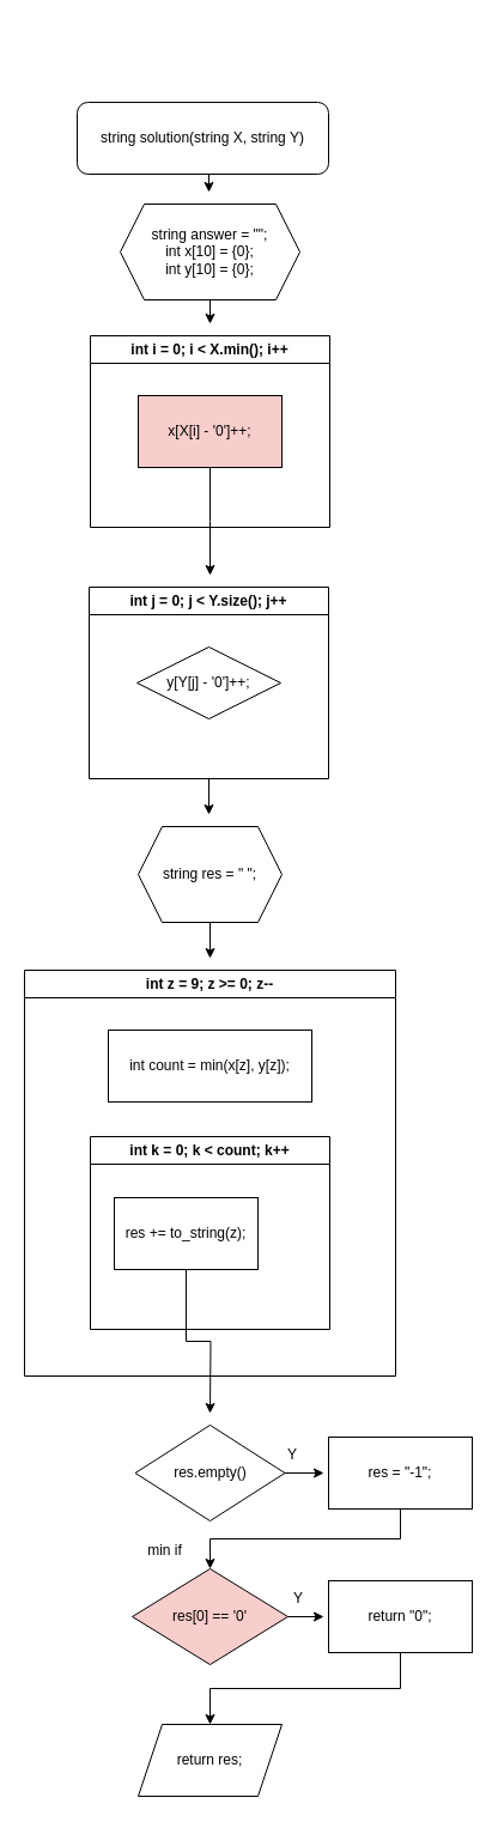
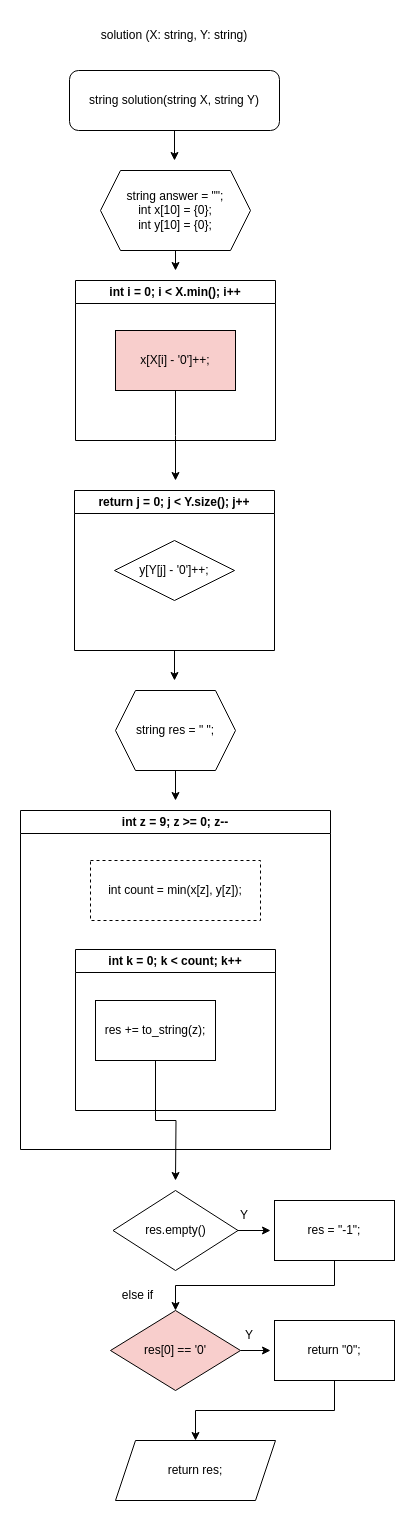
  <mxCell id="0" />
  <mxCell id="1" parent="0" />
  <mxCell id="2" style="edgeStyle=orthogonalEdgeStyle;rounded=0;orthogonalLoop=1;jettySize=auto;html=1;exitX=0.5;exitY=1;exitDx=0;exitDy=0;" edge="1" parent="1" source="3"><mxGeometry relative="1" as="geometry"><mxPoint x="174" y="160" as="targetPoint" /></mxGeometry></mxCell>
- <mxCell id="3" value="string solution(string X, string Y)" style="rounded=1;whiteSpace=wrap;html=1;" vertex="1" parent="1"><mxGeometry x="64" y="85" width="210" height="60" as="geometry" /></mxCell>
+ <mxCell id="3" value="string solution(string X, string Y)" style="rounded=1;whiteSpace=wrap;html=1;" vertex="1" parent="1"><mxGeometry x="69" y="70" width="210" height="60" as="geometry" /></mxCell>
+ <mxCell id="4" value="solution (X: string, Y: string)" style="text;html=1;strokeColor=none;fillColor=none;align=center;verticalAlign=middle;whiteSpace=wrap;rounded=0;" vertex="1" parent="1"><mxGeometry x="74" y="20" width="200" height="30" as="geometry" /></mxCell>
  <mxCell id="5" style="edgeStyle=orthogonalEdgeStyle;rounded=0;orthogonalLoop=1;jettySize=auto;html=1;exitX=0.5;exitY=1;exitDx=0;exitDy=0;" edge="1" parent="1" source="6"><mxGeometry relative="1" as="geometry"><mxPoint x="175" y="270" as="targetPoint" /></mxGeometry></mxCell>
  <mxCell id="6" value="string answer = &quot;&quot;;&lt;br&gt;int x[10] = {0};&lt;br&gt;int y[10] = {0};" style="shape=hexagon;perimeter=hexagonPerimeter2;whiteSpace=wrap;html=1;fixedSize=1;" vertex="1" parent="1"><mxGeometry x="100" y="170" width="150" height="80" as="geometry" /></mxCell>
  <mxCell id="7" value="int i = 0; i &amp;lt; X.min(); i++" style="swimlane;whiteSpace=wrap;html=1;" vertex="1" parent="1"><mxGeometry x="75" y="280" width="200" height="160" as="geometry" /></mxCell>
  <mxCell id="8" style="edgeStyle=orthogonalEdgeStyle;rounded=0;orthogonalLoop=1;jettySize=auto;html=1;exitX=0.5;exitY=1;exitDx=0;exitDy=0;" edge="1" parent="7" source="9"><mxGeometry relative="1" as="geometry"><mxPoint x="100" y="200" as="targetPoint" /></mxGeometry></mxCell>
  <mxCell id="9" value="x[X[i] - '0']++;" style="rounded=0;whiteSpace=wrap;html=1;fillColor=#f8cecc;" vertex="1" parent="7"><mxGeometry x="40" y="50" width="120" height="60" as="geometry" /></mxCell>
  <mxCell id="10" style="edgeStyle=orthogonalEdgeStyle;rounded=0;orthogonalLoop=1;jettySize=auto;html=1;exitX=0.5;exitY=1;exitDx=0;exitDy=0;" edge="1" parent="1" source="11"><mxGeometry relative="1" as="geometry"><mxPoint x="174" y="680" as="targetPoint" /></mxGeometry></mxCell>
- <mxCell id="11" value="int j = 0; j &amp;lt; Y.size(); j++" style="swimlane;whiteSpace=wrap;html=1;" vertex="1" parent="1"><mxGeometry x="74" y="490" width="200" height="160" as="geometry" /></mxCell>
+ <mxCell id="11" value="return j = 0; j &amp;lt; Y.size(); j++" style="swimlane;whiteSpace=wrap;html=1;" vertex="1" parent="1"><mxGeometry x="74" y="490" width="200" height="160" as="geometry" /></mxCell>
  <mxCell id="12" value="y[Y[j] - '0']++;" style="rhombus;whiteSpace=wrap;html=1;" vertex="1" parent="11"><mxGeometry x="40" y="50" width="120" height="60" as="geometry" /></mxCell>
  <mxCell id="13" style="edgeStyle=orthogonalEdgeStyle;rounded=0;orthogonalLoop=1;jettySize=auto;html=1;exitX=0.5;exitY=1;exitDx=0;exitDy=0;" edge="1" parent="1" source="14"><mxGeometry relative="1" as="geometry"><mxPoint x="175" y="800" as="targetPoint" /></mxGeometry></mxCell>
  <mxCell id="14" value="string res = &quot; &quot;;" style="shape=hexagon;perimeter=hexagonPerimeter2;whiteSpace=wrap;html=1;fixedSize=1;" vertex="1" parent="1"><mxGeometry x="115" y="690" width="120" height="80" as="geometry" /></mxCell>
  <mxCell id="15" value="int z = 9; z &amp;gt;= 0; z--" style="swimlane;whiteSpace=wrap;html=1;" vertex="1" parent="1"><mxGeometry x="20" y="810" width="310" height="339" as="geometry" /></mxCell>
- <mxCell id="16" value="int count = min(x[z], y[z]);" style="rounded=0;whiteSpace=wrap;html=1;" vertex="1" parent="15"><mxGeometry x="70" y="50" width="170" height="60" as="geometry" /></mxCell>
+ <mxCell id="16" value="int count = min(x[z], y[z]);" style="rounded=0;whiteSpace=wrap;html=1;dashed=1;" vertex="1" parent="15"><mxGeometry x="70" y="50" width="170" height="60" as="geometry" /></mxCell>
  <mxCell id="17" value="int k = 0; k &amp;lt; count; k++" style="swimlane;whiteSpace=wrap;html=1;" vertex="1" parent="15"><mxGeometry x="55" y="139" width="200" height="161" as="geometry" /></mxCell>
  <mxCell id="18" style="edgeStyle=orthogonalEdgeStyle;rounded=0;orthogonalLoop=1;jettySize=auto;html=1;exitX=0.5;exitY=1;exitDx=0;exitDy=0;" edge="1" parent="17" source="19"><mxGeometry relative="1" as="geometry"><mxPoint x="100" y="231" as="targetPoint" /></mxGeometry></mxCell>
  <mxCell id="19" value="res += to_string(z);" style="rounded=0;whiteSpace=wrap;html=1;" vertex="1" parent="17"><mxGeometry x="20" y="51" width="120" height="60" as="geometry" /></mxCell>
  <mxCell id="20" style="edgeStyle=orthogonalEdgeStyle;rounded=0;orthogonalLoop=1;jettySize=auto;html=1;exitX=1;exitY=0.5;exitDx=0;exitDy=0;" edge="1" parent="1" source="21"><mxGeometry relative="1" as="geometry"><mxPoint x="270" y="1230" as="targetPoint" /></mxGeometry></mxCell>
  <mxCell id="21" value="res.empty()" style="rhombus;whiteSpace=wrap;html=1;" vertex="1" parent="1"><mxGeometry x="112.5" y="1190" width="125" height="80" as="geometry" /></mxCell>
  <mxCell id="22" style="edgeStyle=orthogonalEdgeStyle;rounded=0;orthogonalLoop=1;jettySize=auto;html=1;exitX=0.5;exitY=1;exitDx=0;exitDy=0;entryX=0.5;entryY=0;entryDx=0;entryDy=0;" edge="1" parent="1" source="23" target="26"><mxGeometry relative="1" as="geometry" /></mxCell>
  <mxCell id="23" value="res = &quot;-1&quot;;" style="rounded=0;whiteSpace=wrap;html=1;" vertex="1" parent="1"><mxGeometry x="274" y="1200" width="120" height="60" as="geometry" /></mxCell>
  <mxCell id="24" value="Y" style="text;html=1;strokeColor=none;fillColor=none;align=center;verticalAlign=middle;whiteSpace=wrap;rounded=0;" vertex="1" parent="1"><mxGeometry x="214" y="1200" width="60" height="30" as="geometry" /></mxCell>
  <mxCell id="25" style="edgeStyle=orthogonalEdgeStyle;rounded=0;orthogonalLoop=1;jettySize=auto;html=1;exitX=1;exitY=0.5;exitDx=0;exitDy=0;" edge="1" parent="1" source="26"><mxGeometry relative="1" as="geometry"><mxPoint x="270" y="1350" as="targetPoint" /></mxGeometry></mxCell>
  <mxCell id="26" value="res[0] == '0'" style="rhombus;whiteSpace=wrap;html=1;fillColor=#f8cecc;" vertex="1" parent="1"><mxGeometry x="110" y="1310" width="130" height="80" as="geometry" /></mxCell>
- <mxCell id="27" value="min if" style="text;html=1;strokeColor=none;fillColor=none;align=center;verticalAlign=middle;whiteSpace=wrap;rounded=0;" vertex="1" parent="1"><mxGeometry x="115" y="1280" width="45" height="30" as="geometry" /></mxCell>
+ <mxCell id="27" value="else if" style="text;html=1;strokeColor=none;fillColor=none;align=center;verticalAlign=middle;whiteSpace=wrap;rounded=0;" vertex="1" parent="1"><mxGeometry x="115" y="1280" width="45" height="30" as="geometry" /></mxCell>
  <mxCell id="28" style="edgeStyle=orthogonalEdgeStyle;rounded=0;orthogonalLoop=1;jettySize=auto;html=1;exitX=0.5;exitY=1;exitDx=0;exitDy=0;entryX=0.5;entryY=0;entryDx=0;entryDy=0;" edge="1" parent="1" source="29" target="30"><mxGeometry relative="1" as="geometry" /></mxCell>
  <mxCell id="29" value="return &quot;0&quot;;" style="rounded=0;whiteSpace=wrap;html=1;" vertex="1" parent="1"><mxGeometry x="274" y="1320" width="120" height="60" as="geometry" /></mxCell>
- <mxCell id="30" value="return res;" style="shape=parallelogram;perimeter=parallelogramPerimeter;whiteSpace=wrap;html=1;fixedSize=1;" vertex="1" parent="1"><mxGeometry x="115" y="1440" width="120" height="60" as="geometry" /></mxCell>
+ <mxCell id="30" value="return res;" style="shape=parallelogram;perimeter=parallelogramPerimeter;whiteSpace=wrap;html=1;fixedSize=1;" vertex="1" parent="1"><mxGeometry x="115" y="1440" width="160" height="60" as="geometry" /></mxCell>
  <mxCell id="31" value="Y" style="text;html=1;strokeColor=none;fillColor=none;align=center;verticalAlign=middle;whiteSpace=wrap;rounded=0;" vertex="1" parent="1"><mxGeometry x="219" y="1320" width="60" height="30" as="geometry" /></mxCell>
